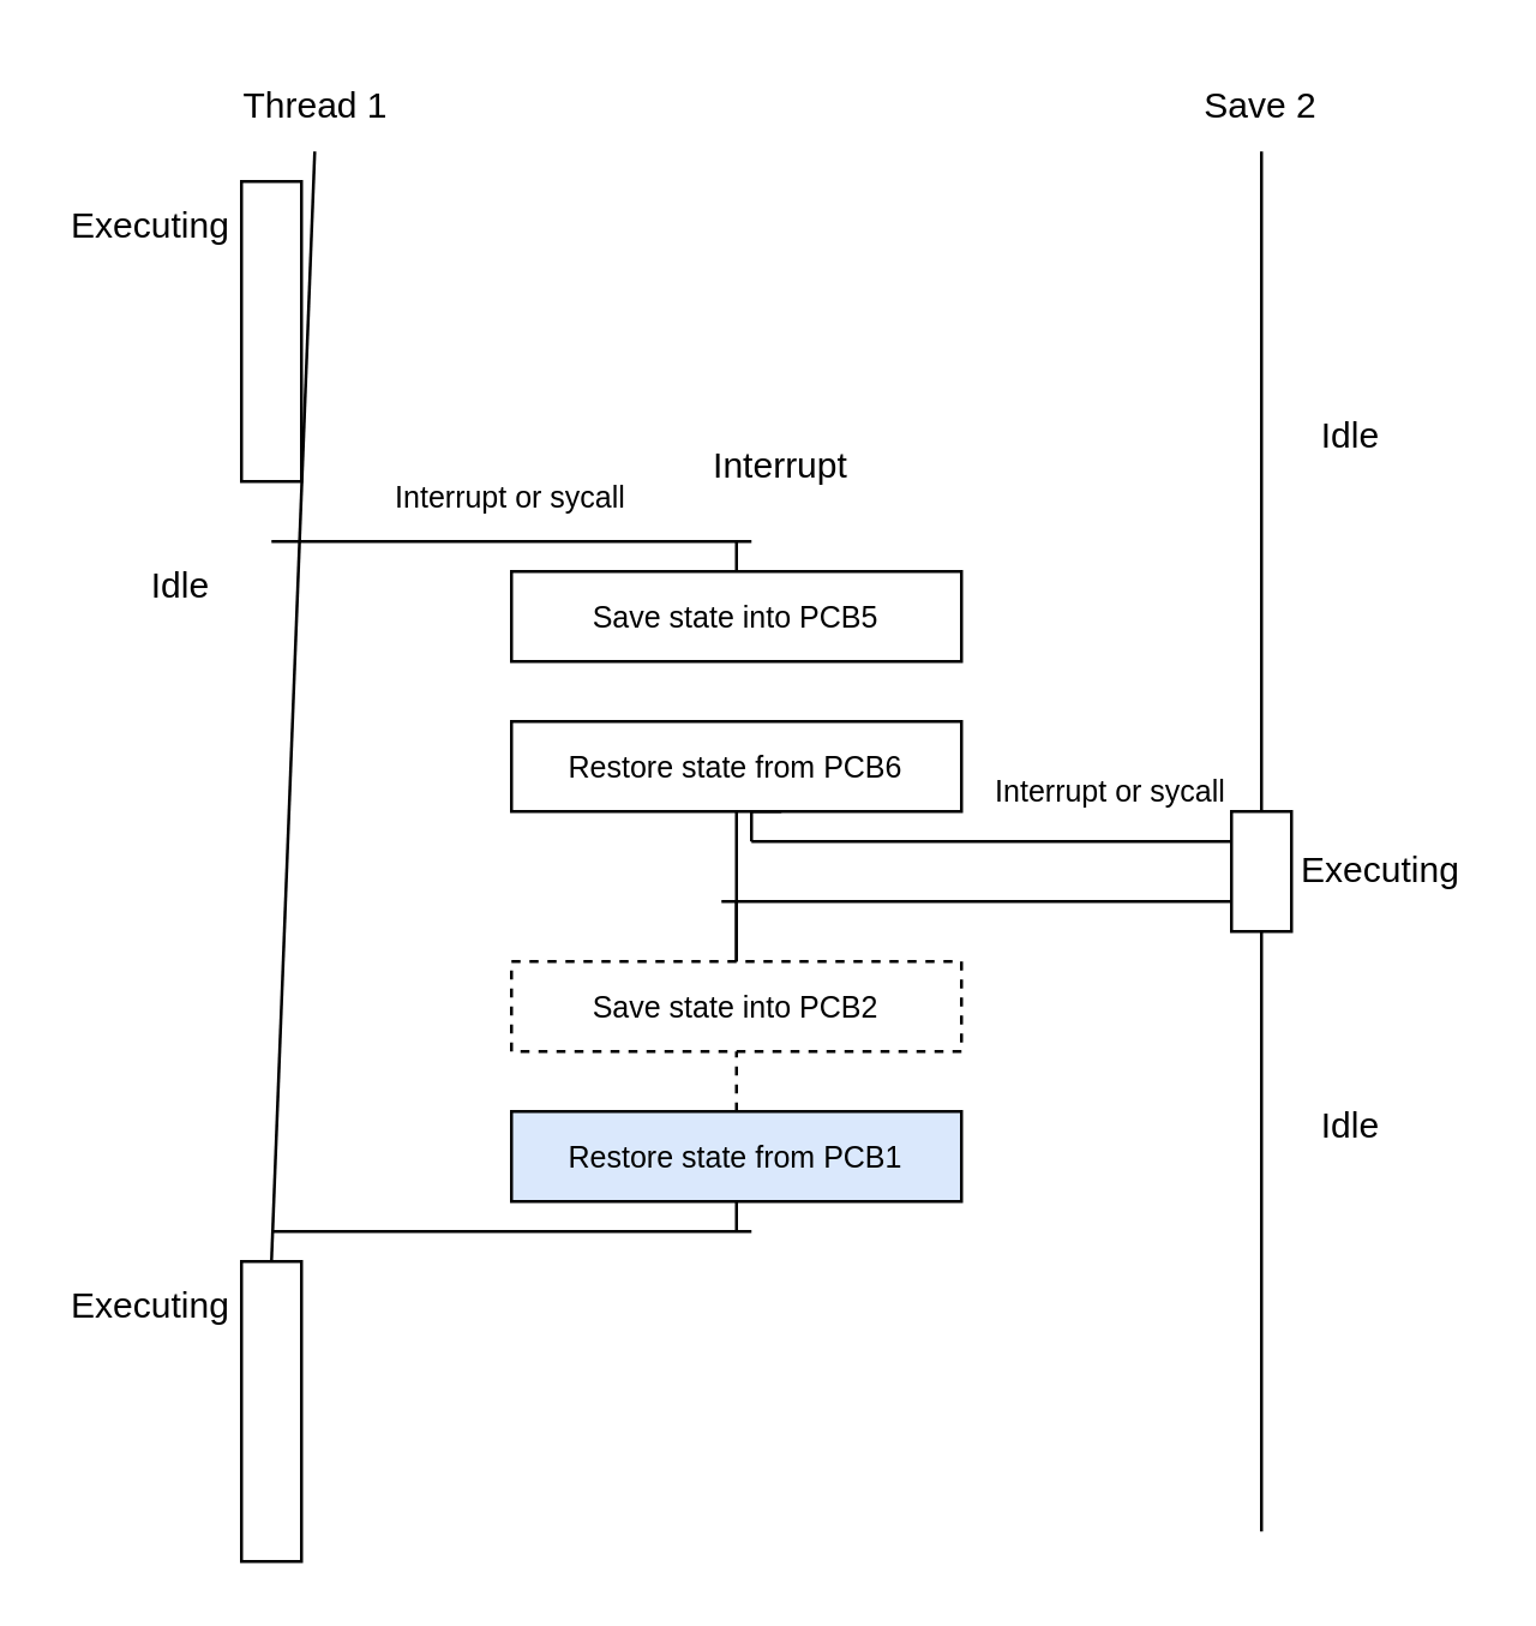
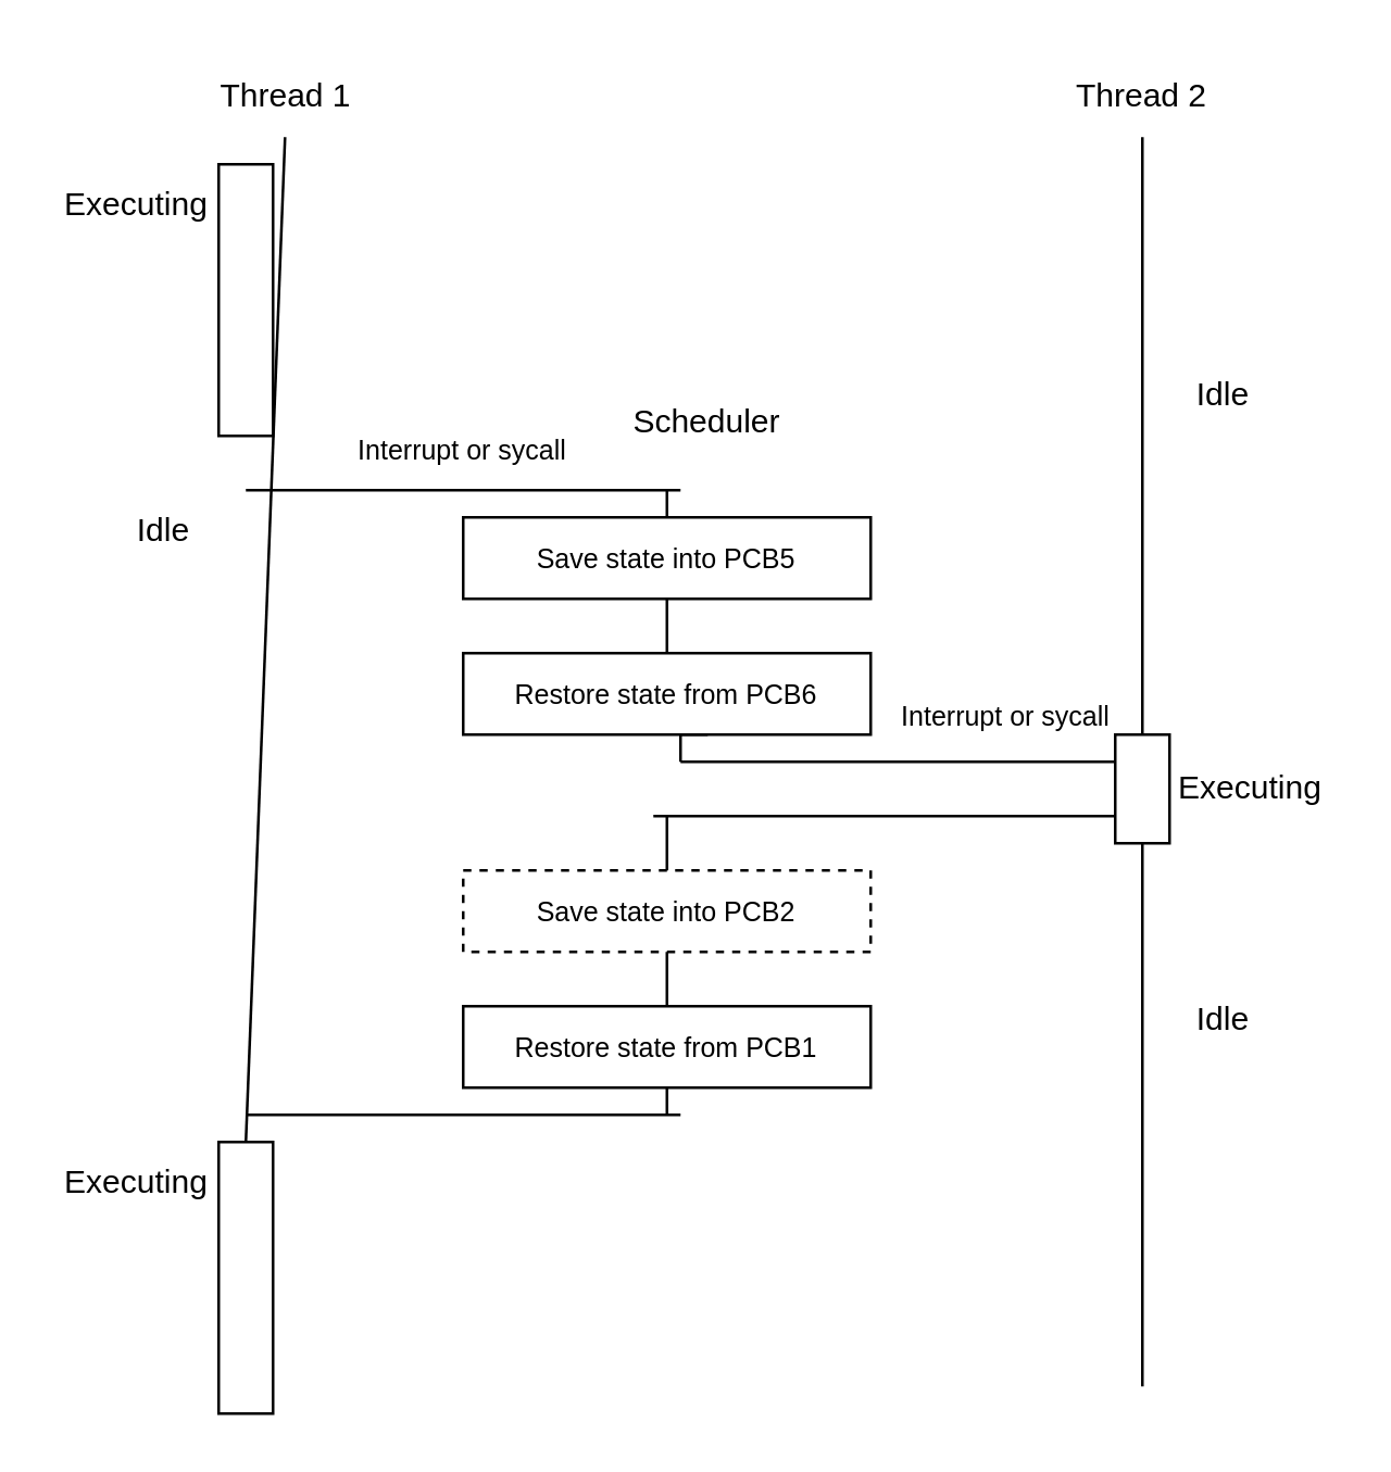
  <mxCell id="0" />
  <mxCell id="1" parent="0" />
  <mxCell id="2" value="Thread 1" style="text;html=1;strokeColor=none;fillColor=none;align=center;verticalAlign=middle;whiteSpace=wrap;rounded=0;" vertex="1" parent="1"><mxGeometry x="75" y="20" width="60" height="30" as="geometry" /></mxCell>
- <mxCell id="3" value="Save 2" style="text;html=1;strokeColor=none;fillColor=none;align=center;verticalAlign=middle;whiteSpace=wrap;rounded=0;" vertex="1" parent="1"><mxGeometry x="390" y="20" width="60" height="30" as="geometry" /></mxCell>
+ <mxCell id="3" value="Thread 2" style="text;html=1;strokeColor=none;fillColor=none;align=center;verticalAlign=middle;whiteSpace=wrap;rounded=0;" vertex="1" parent="1"><mxGeometry x="390" y="20" width="60" height="30" as="geometry" /></mxCell>
  <mxCell id="4" value="" style="endArrow=none;html=1;rounded=0;" edge="1" parent="1" target="2"><mxGeometry width="50" height="50" relative="1" as="geometry"><mxPoint x="90" y="420" as="sourcePoint" /><mxPoint x="530" y="260" as="targetPoint" /></mxGeometry></mxCell>
  <mxCell id="5" value="" style="rounded=0;whiteSpace=wrap;html=1;" vertex="1" parent="1"><mxGeometry x="80" y="60" width="20" height="100" as="geometry" /></mxCell>
  <mxCell id="6" value="Executing" style="text;html=1;strokeColor=none;fillColor=none;align=center;verticalAlign=middle;whiteSpace=wrap;rounded=0;" vertex="1" parent="1"><mxGeometry x="20" y="60" width="60" height="30" as="geometry" /></mxCell>
  <mxCell id="7" value="Idle" style="text;html=1;strokeColor=none;fillColor=none;align=center;verticalAlign=middle;whiteSpace=wrap;rounded=0;" vertex="1" parent="1"><mxGeometry x="30" y="180" width="60" height="30" as="geometry" /></mxCell>
  <mxCell id="8" value="&lt;font style=&quot;font-size: 10px;&quot;&gt;Save state into PCB5&lt;/font&gt;" style="rounded=0;whiteSpace=wrap;html=1;" vertex="1" parent="1"><mxGeometry x="170" y="190" width="150" height="30" as="geometry" /></mxCell>
  <mxCell id="9" value="&lt;font style=&quot;font-size: 10px;&quot;&gt;Restore state from PCB6&lt;/font&gt;" style="rounded=0;whiteSpace=wrap;html=1;" vertex="1" parent="1"><mxGeometry x="170" y="240" width="150" height="30" as="geometry" /></mxCell>
  <mxCell id="10" value="&lt;font style=&quot;font-size: 10px;&quot;&gt;Save state into PCB2&lt;/font&gt;" style="rounded=0;whiteSpace=wrap;html=1;dashed=1;" vertex="1" parent="1"><mxGeometry x="170" y="320" width="150" height="30" as="geometry" /></mxCell>
- <mxCell id="11" value="&lt;font style=&quot;font-size: 10px;&quot;&gt;Restore state from PCB1&lt;/font&gt;" style="rounded=0;whiteSpace=wrap;html=1;fillColor=#dae8fc;" vertex="1" parent="1"><mxGeometry x="170" y="370" width="150" height="30" as="geometry" /></mxCell>
+ <mxCell id="11" value="&lt;font style=&quot;font-size: 10px;&quot;&gt;Restore state from PCB1&lt;/font&gt;" style="rounded=0;whiteSpace=wrap;html=1;" vertex="1" parent="1"><mxGeometry x="170" y="370" width="150" height="30" as="geometry" /></mxCell>
  <mxCell id="12" value="" style="endArrow=none;html=1;rounded=0;" edge="1" parent="1"><mxGeometry width="50" height="50" relative="1" as="geometry"><mxPoint x="90" y="180" as="sourcePoint" /><mxPoint x="250" y="180" as="targetPoint" /></mxGeometry></mxCell>
  <mxCell id="13" value="" style="endArrow=none;html=1;rounded=0;exitX=0.5;exitY=0;exitDx=0;exitDy=0;" edge="1" parent="1" source="8"><mxGeometry width="50" height="50" relative="1" as="geometry"><mxPoint x="310" y="200" as="sourcePoint" /><mxPoint x="245" y="180" as="targetPoint" /></mxGeometry></mxCell>
- <mxCell id="14" value="" style="endArrow=none;html=1;rounded=0;" edge="1" parent="1" source="9" target="10"><mxGeometry width="50" height="50" relative="1" as="geometry"><mxPoint x="430" y="300" as="sourcePoint" /><mxPoint x="420" y="190" as="targetPoint" /></mxGeometry></mxCell>
- <mxCell id="15" value="" style="endArrow=none;html=1;rounded=0;exitX=0.5;exitY=0;exitDx=0;exitDy=0;dashed=1;" edge="1" parent="1" source="11" target="10"><mxGeometry width="50" height="50" relative="1" as="geometry"><mxPoint x="370" y="345" as="sourcePoint" /><mxPoint x="500" y="325" as="targetPoint" /></mxGeometry></mxCell>
+ <mxCell id="14" value="" style="endArrow=none;html=1;rounded=0;" edge="1" parent="1" source="9" target="8"><mxGeometry width="50" height="50" relative="1" as="geometry"><mxPoint x="430" y="300" as="sourcePoint" /><mxPoint x="420" y="190" as="targetPoint" /></mxGeometry></mxCell>
+ <mxCell id="15" value="" style="endArrow=none;html=1;rounded=0;exitX=0.5;exitY=0;exitDx=0;exitDy=0;" edge="1" parent="1" source="11" target="10"><mxGeometry width="50" height="50" relative="1" as="geometry"><mxPoint x="370" y="345" as="sourcePoint" /><mxPoint x="500" y="325" as="targetPoint" /></mxGeometry></mxCell>
  <mxCell id="16" value="" style="endArrow=none;html=1;rounded=0;startArrow=none;" edge="1" parent="1" source="22"><mxGeometry width="50" height="50" relative="1" as="geometry"><mxPoint x="420" y="420" as="sourcePoint" /><mxPoint x="420" y="50" as="targetPoint" /></mxGeometry></mxCell>
  <mxCell id="17" value="Executing" style="text;html=1;strokeColor=none;fillColor=none;align=center;verticalAlign=middle;whiteSpace=wrap;rounded=0;" vertex="1" parent="1"><mxGeometry x="430" y="275" width="60" height="30" as="geometry" /></mxCell>
  <mxCell id="18" value="Idle" style="text;html=1;strokeColor=none;fillColor=none;align=center;verticalAlign=middle;whiteSpace=wrap;rounded=0;" vertex="1" parent="1"><mxGeometry x="420" y="130" width="60" height="30" as="geometry" /></mxCell>
  <mxCell id="19" value="" style="rounded=0;whiteSpace=wrap;html=1;" vertex="1" parent="1"><mxGeometry x="80" y="420" width="20" height="100" as="geometry" /></mxCell>
  <mxCell id="20" value="Executing" style="text;html=1;strokeColor=none;fillColor=none;align=center;verticalAlign=middle;whiteSpace=wrap;rounded=0;" vertex="1" parent="1"><mxGeometry x="20" y="420" width="60" height="30" as="geometry" /></mxCell>
  <mxCell id="21" value="" style="endArrow=none;html=1;rounded=0;" edge="1" parent="1" target="22"><mxGeometry width="50" height="50" relative="1" as="geometry"><mxPoint x="420" y="510" as="sourcePoint" /><mxPoint x="420" y="50" as="targetPoint" /></mxGeometry></mxCell>
  <mxCell id="22" value="" style="rounded=0;whiteSpace=wrap;html=1;" vertex="1" parent="1"><mxGeometry x="410" y="270" width="20" height="40" as="geometry" /></mxCell>
  <mxCell id="23" value="Idle" style="text;html=1;strokeColor=none;fillColor=none;align=center;verticalAlign=middle;whiteSpace=wrap;rounded=0;" vertex="1" parent="1"><mxGeometry x="420" y="360" width="60" height="30" as="geometry" /></mxCell>
  <mxCell id="24" value="" style="endArrow=none;html=1;rounded=0;entryX=0;entryY=0.25;entryDx=0;entryDy=0;" edge="1" parent="1" target="22"><mxGeometry width="50" height="50" relative="1" as="geometry"><mxPoint x="250" y="280" as="sourcePoint" /><mxPoint x="400" y="275" as="targetPoint" /></mxGeometry></mxCell>
  <mxCell id="25" value="" style="endArrow=none;html=1;rounded=0;entryX=0;entryY=0.75;entryDx=0;entryDy=0;" edge="1" parent="1" target="22"><mxGeometry width="50" height="50" relative="1" as="geometry"><mxPoint x="240" y="300" as="sourcePoint" /><mxPoint x="400" y="305" as="targetPoint" /></mxGeometry></mxCell>
  <mxCell id="26" value="" style="endArrow=none;html=1;rounded=0;" edge="1" parent="1" source="10"><mxGeometry width="50" height="50" relative="1" as="geometry"><mxPoint x="270" y="250" as="sourcePoint" /><mxPoint x="245" y="300" as="targetPoint" /></mxGeometry></mxCell>
  <mxCell id="27" value="" style="endArrow=none;html=1;rounded=0;" edge="1" parent="1"><mxGeometry width="50" height="50" relative="1" as="geometry"><mxPoint x="90" y="410" as="sourcePoint" /><mxPoint x="250" y="410" as="targetPoint" /></mxGeometry></mxCell>
  <mxCell id="28" value="" style="endArrow=none;html=1;rounded=0;" edge="1" parent="1" target="11"><mxGeometry width="50" height="50" relative="1" as="geometry"><mxPoint x="245" y="410" as="sourcePoint" /><mxPoint x="270" y="230" as="targetPoint" /></mxGeometry></mxCell>
- <mxCell id="29" value="Interrupt" style="text;html=1;strokeColor=none;fillColor=none;align=center;verticalAlign=middle;whiteSpace=wrap;rounded=0;" vertex="1" parent="1"><mxGeometry x="230" y="140" width="60" height="30" as="geometry" /></mxCell>
+ <mxCell id="29" value="Scheduler" style="text;html=1;strokeColor=none;fillColor=none;align=center;verticalAlign=middle;whiteSpace=wrap;rounded=0;" vertex="1" parent="1"><mxGeometry x="230" y="140" width="60" height="30" as="geometry" /></mxCell>
  <mxCell id="30" value="&lt;font style=&quot;font-size: 10px;&quot;&gt;Interrupt or sycall&lt;/font&gt;" style="text;html=1;strokeColor=none;fillColor=none;align=center;verticalAlign=middle;whiteSpace=wrap;rounded=0;" vertex="1" parent="1"><mxGeometry x="100" y="150" width="140" height="30" as="geometry" /></mxCell>
  <mxCell id="31" value="&lt;font style=&quot;font-size: 10px;&quot;&gt;Interrupt or sycall&lt;/font&gt;" style="text;html=1;strokeColor=none;fillColor=none;align=center;verticalAlign=middle;whiteSpace=wrap;rounded=0;" vertex="1" parent="1"><mxGeometry x="300" y="255" width="140" height="15" as="geometry" /></mxCell>
  <mxCell id="32" value="" style="endArrow=none;html=1;rounded=0;" edge="1" parent="1"><mxGeometry width="50" height="50" relative="1" as="geometry"><mxPoint x="250" y="280" as="sourcePoint" /><mxPoint x="260" y="270" as="targetPoint" /><Array as="points"><mxPoint x="250" y="270" /></Array></mxGeometry></mxCell>
